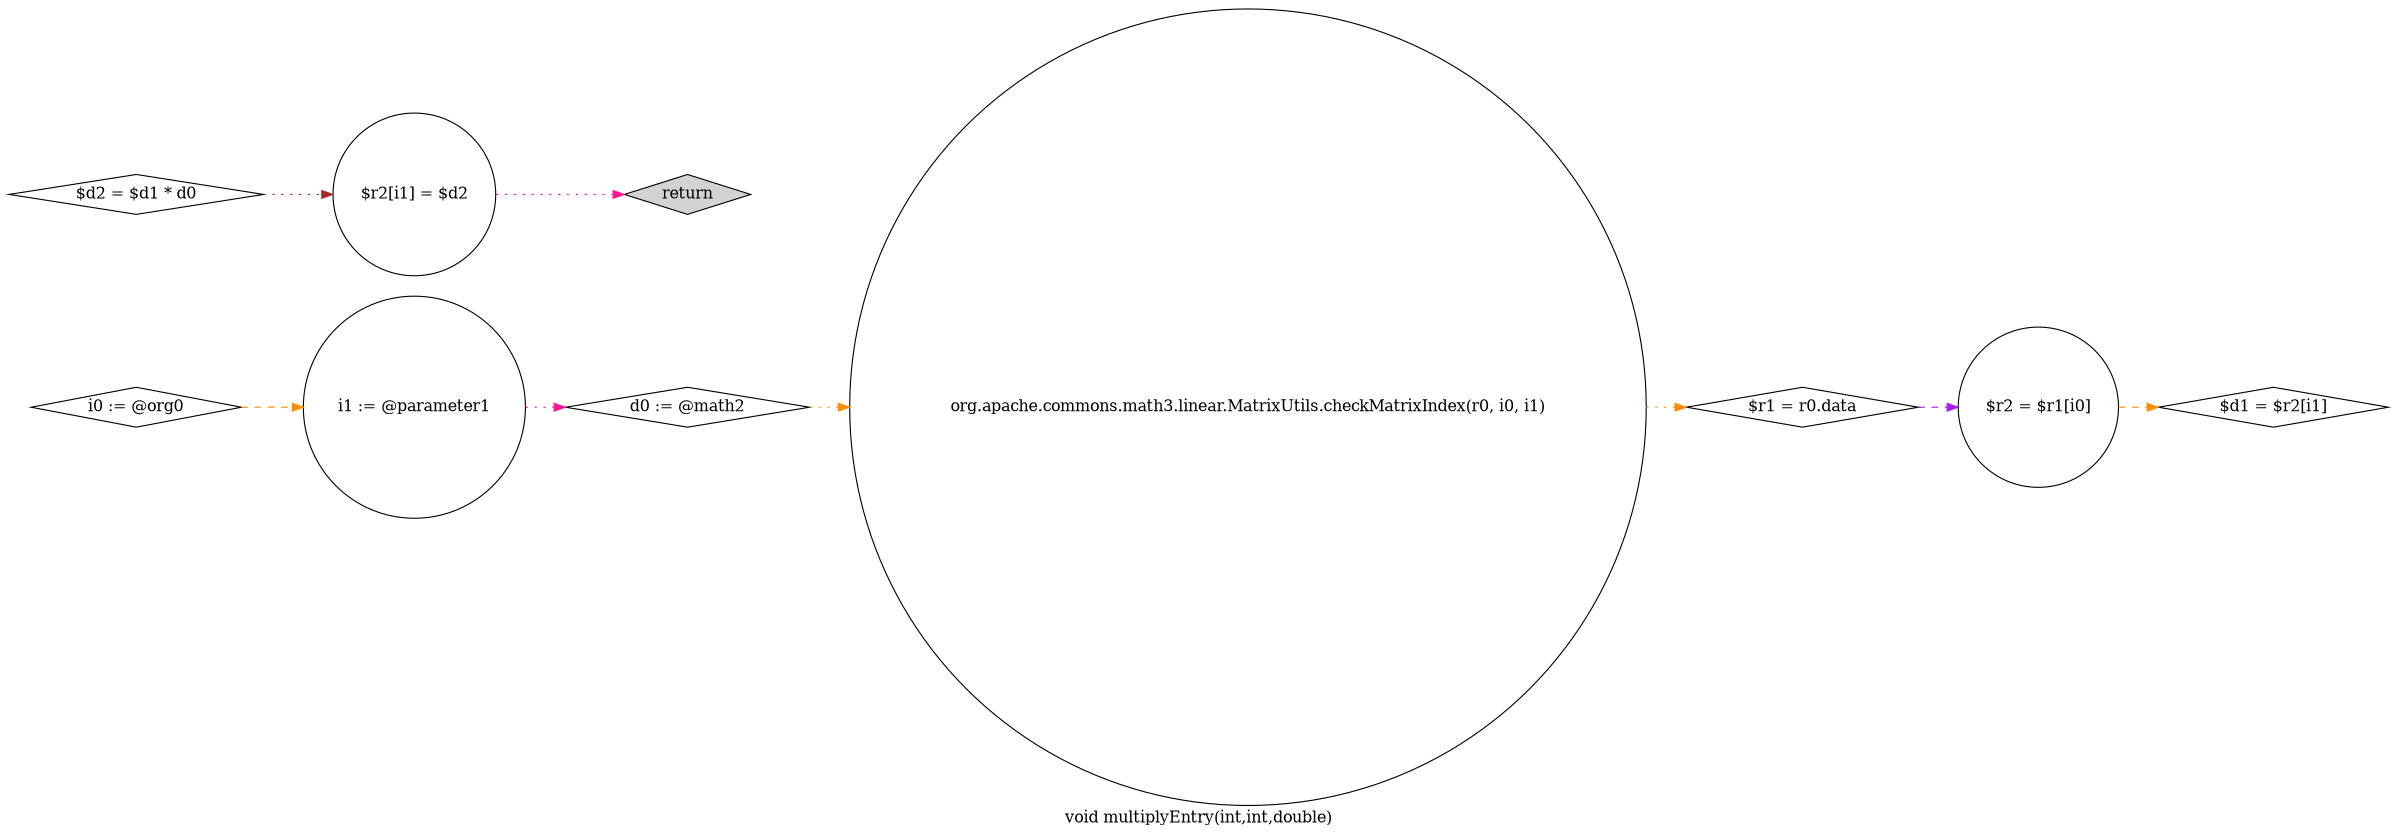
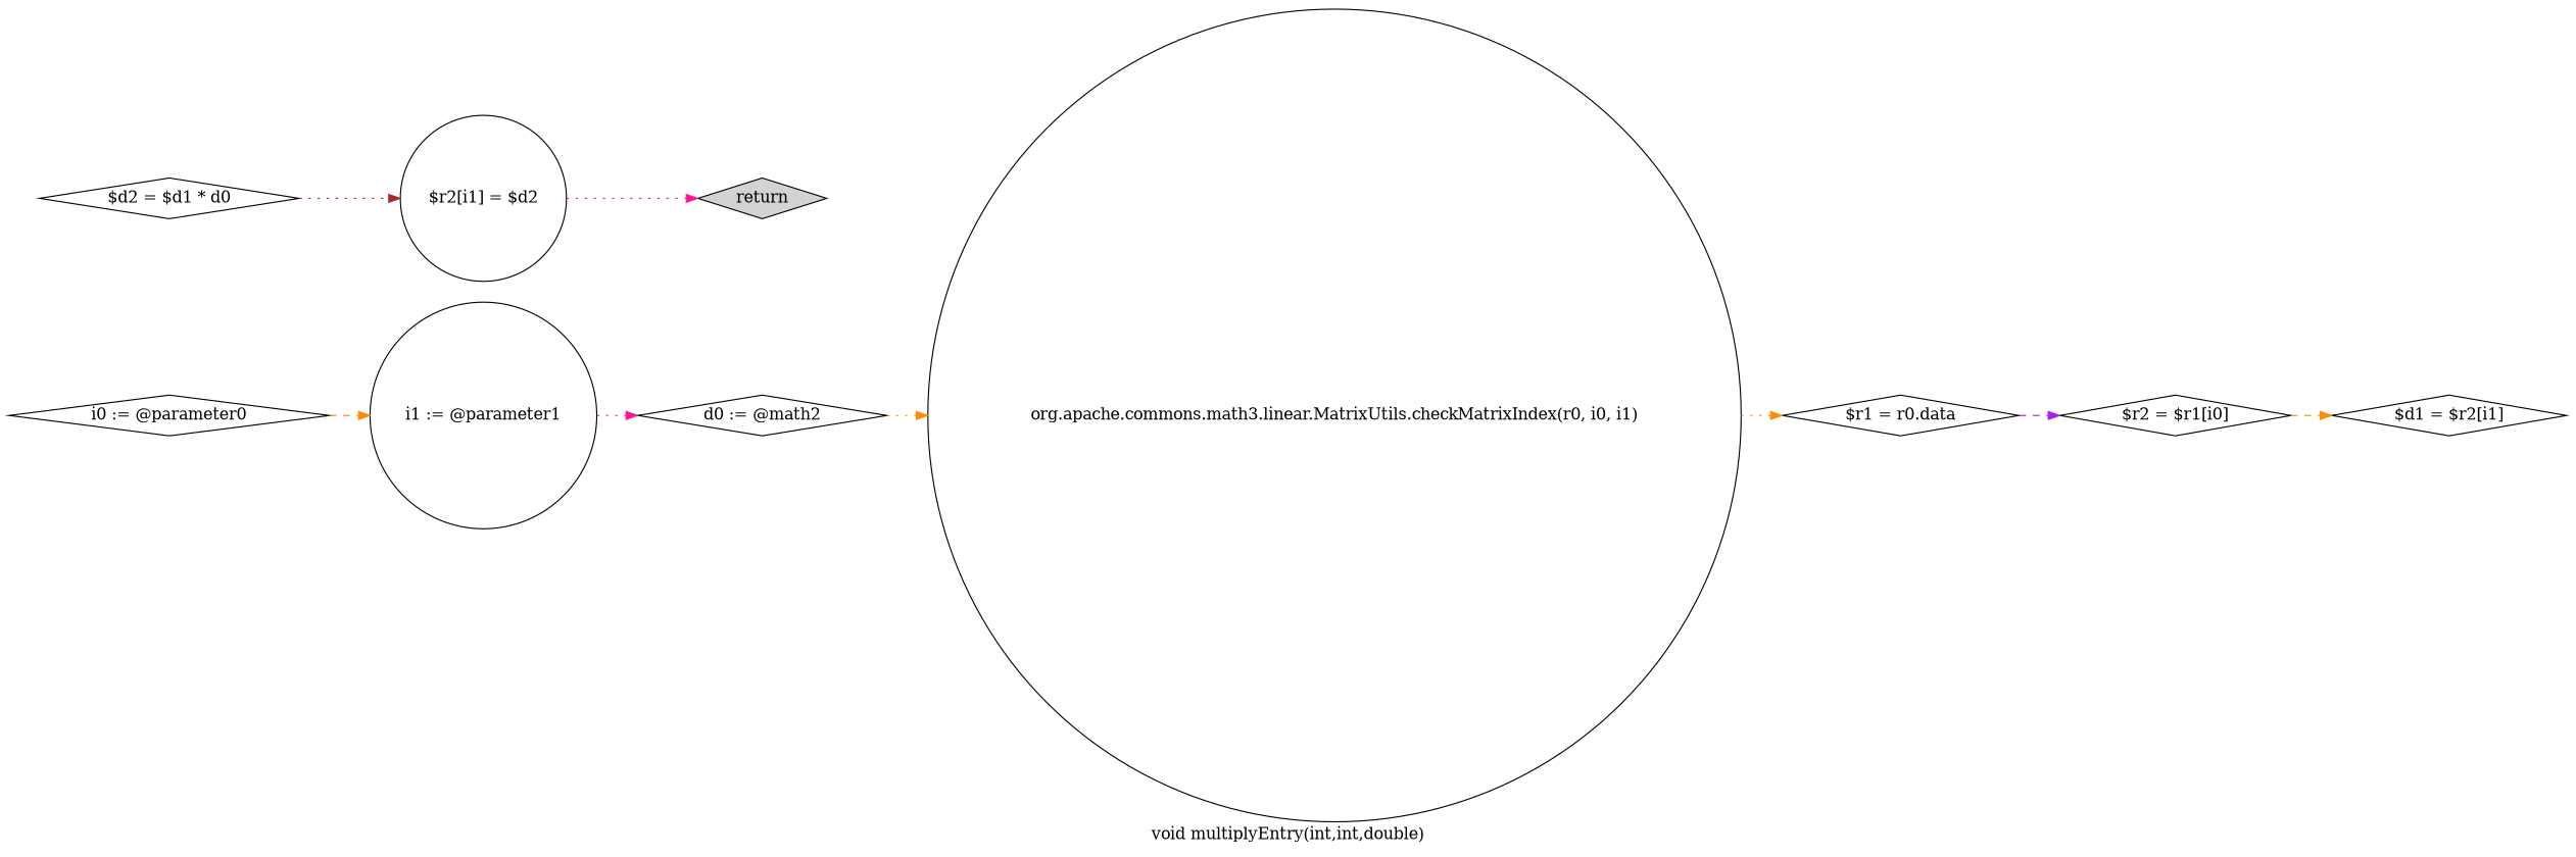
  digraph {
    label="void multiplyEntry(int,int,double)"
    rankdir=LR
    node [shape=diamond]
    edge [color=darkorange style=dotted]
-   n1 [label="i0 := @org0"]
+   n1 [label="i0 := @parameter0"]
    n2 [label="i1 := @parameter1" shape=circle]
    n3 [label="d0 := @math2"]
    n4 [label="org.apache.commons.math3.linear.MatrixUtils.checkMatrixIndex(r0, i0, i1)" shape=circle]
    n5 [label="$r1 = r0.data"]
-   n6 [label="$r2 = $r1[i0]" shape=circle]
+   n6 [label="$r2 = $r1[i0]"]
    n7 [label="$d1 = $r2[i1]"]
    n8 [label="$d2 = $d1 * d0"]
    n9 [label="$r2[i1] = $d2" shape=circle]
    n10 [fillcolor=lightgray label=return style=filled]
    n1 -> n2 [style=dashed]
    n2 -> n3 [color=deeppink]
    n3 -> n4
    n4 -> n5
    n5 -> n6 [color=purple style=dashed]
    n6 -> n7 [style=dashed]
    n8 -> n9 [color=brown]
    n9 -> n10 [color=deeppink]
  }
